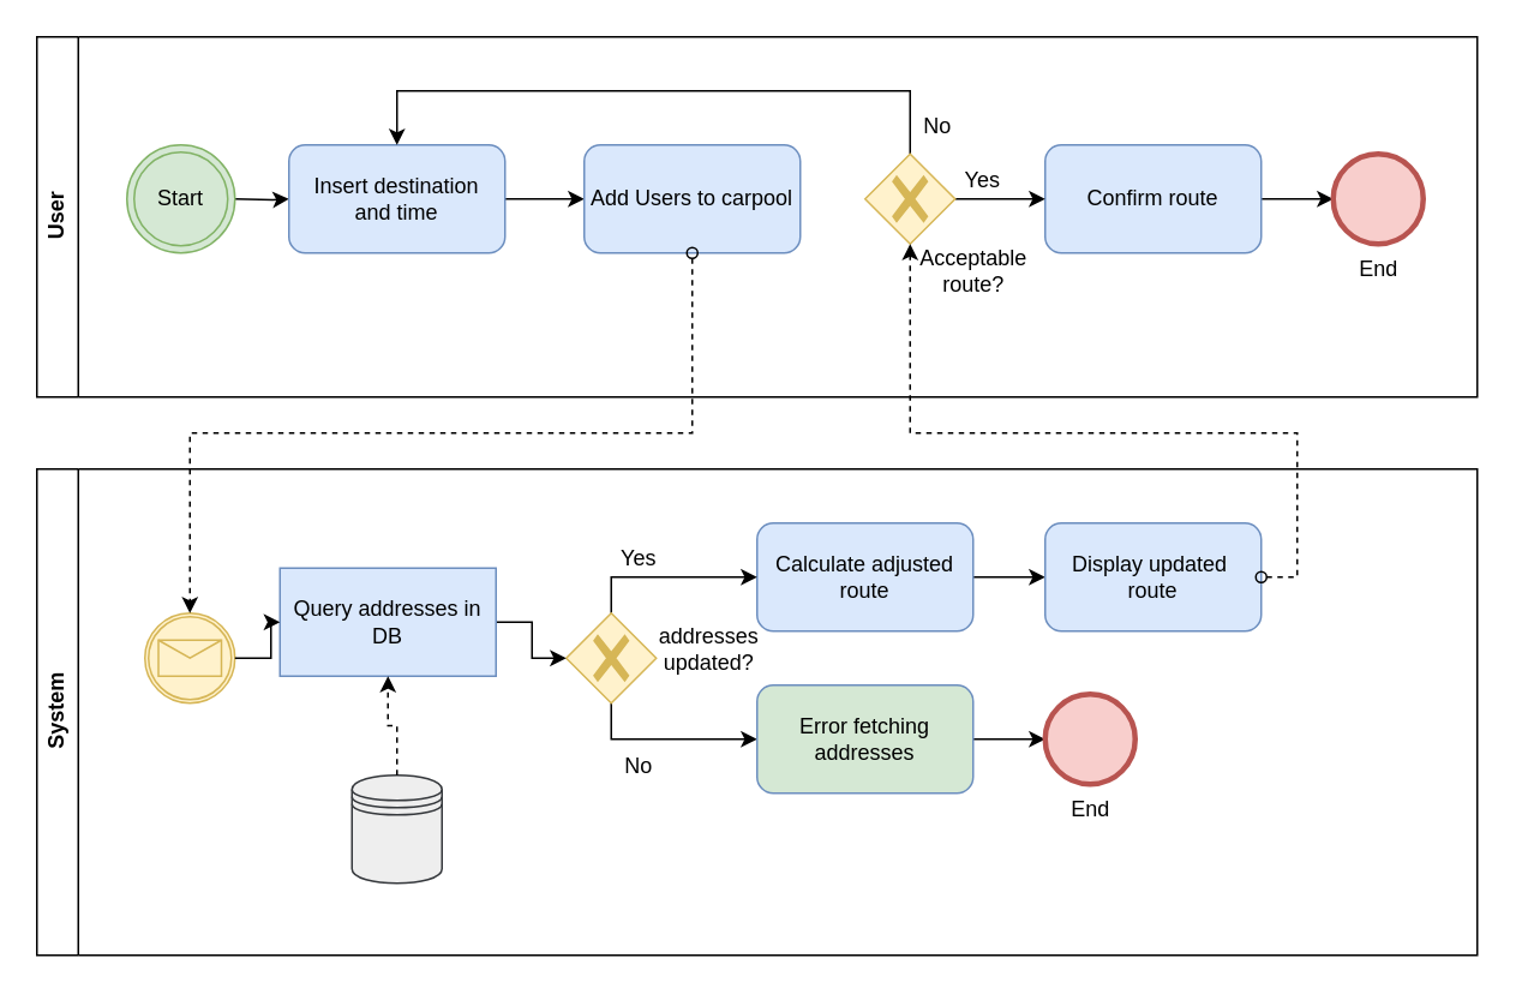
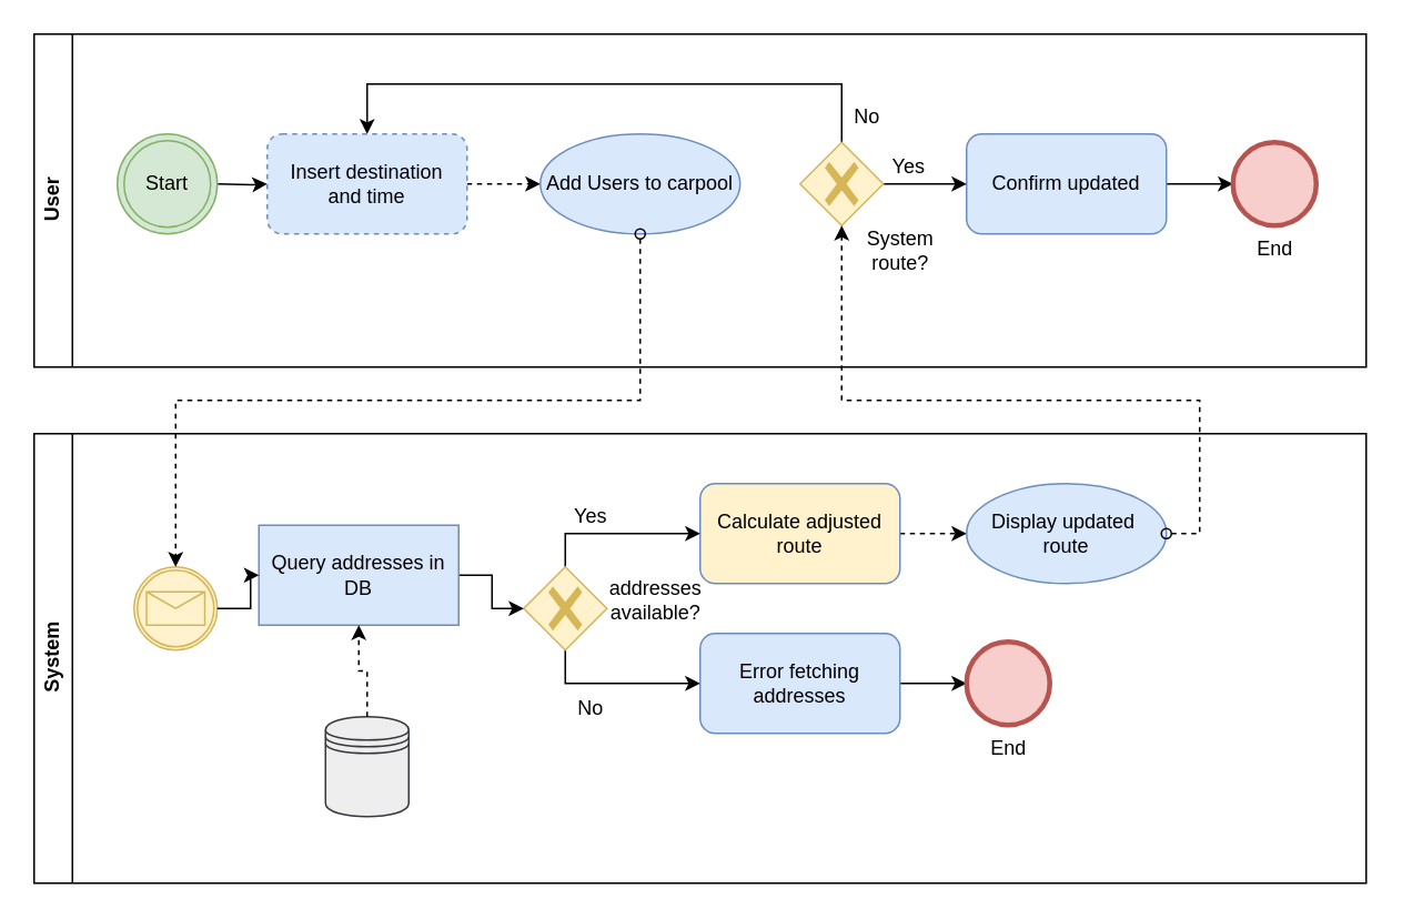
  <mxCell id="0" />
  <mxCell id="1" parent="0" />
  <mxCell id="2" value="User" style="swimlane;horizontal=0;whiteSpace=wrap;html=1;" parent="1" vertex="1"><mxGeometry x="20" y="20" width="800" height="200" as="geometry" /></mxCell>
- <mxCell id="3" value="Acceptable&lt;div&gt;route?&lt;/div&gt;" style="text;html=1;align=center;verticalAlign=middle;resizable=0;points=[];autosize=1;strokeColor=none;fillColor=none;" parent="2" vertex="1"><mxGeometry x="480" y="110" width="80" height="40" as="geometry" /></mxCell>
+ <mxCell id="3" value="System&lt;div&gt;route?&lt;/div&gt;" style="text;html=1;align=center;verticalAlign=middle;resizable=0;points=[];autosize=1;strokeColor=none;fillColor=none;" parent="2" vertex="1"><mxGeometry x="480" y="110" width="80" height="40" as="geometry" /></mxCell>
  <mxCell id="4" value="System" style="swimlane;horizontal=0;whiteSpace=wrap;html=1;startSize=23;" parent="1" vertex="1"><mxGeometry x="20" y="260" width="800" height="270" as="geometry"><mxRectangle x="80" y="240" width="40" height="50" as="alternateBounds" /></mxGeometry></mxCell>
  <mxCell id="5" value="Yes" style="text;html=1;align=center;verticalAlign=middle;resizable=0;points=[];autosize=1;strokeColor=none;fillColor=none;" parent="4" vertex="1"><mxGeometry x="314" y="35" width="40" height="30" as="geometry" /></mxCell>
  <mxCell id="6" value="No" style="text;html=1;align=center;verticalAlign=middle;resizable=0;points=[];autosize=1;strokeColor=none;fillColor=none;" parent="4" vertex="1"><mxGeometry x="314" y="150" width="40" height="30" as="geometry" /></mxCell>
- <mxCell id="7" value="" style="edgeStyle=orthogonalEdgeStyle;rounded=0;orthogonalLoop=1;jettySize=auto;html=1;" parent="4" source="8" target="12" edge="1"><mxGeometry relative="1" as="geometry" /></mxCell>
- <mxCell id="8" value="Calculate adjusted route" style="rounded=1;whiteSpace=wrap;html=1;fillColor=#dae8fc;strokeColor=#6c8ebf;" parent="4" vertex="1"><mxGeometry x="400" y="30" width="120" height="60" as="geometry" /></mxCell>
+ <mxCell id="7" value="" style="edgeStyle=orthogonalEdgeStyle;rounded=0;orthogonalLoop=1;jettySize=auto;html=1;dashed=1;" parent="4" source="8" target="12" edge="1"><mxGeometry relative="1" as="geometry" /></mxCell>
+ <mxCell id="8" value="Calculate adjusted route" style="rounded=1;whiteSpace=wrap;html=1;fillColor=#fff2cc;strokeColor=#6c8ebf;" parent="4" vertex="1"><mxGeometry x="400" y="30" width="120" height="60" as="geometry" /></mxCell>
  <mxCell id="9" value="" style="edgeStyle=orthogonalEdgeStyle;rounded=0;orthogonalLoop=1;jettySize=auto;html=1;exitX=0.5;exitY=0;exitDx=0;exitDy=0;exitPerimeter=0;" parent="4" source="11" target="8" edge="1"><mxGeometry relative="1" as="geometry" /></mxCell>
  <mxCell id="10" style="edgeStyle=orthogonalEdgeStyle;rounded=0;orthogonalLoop=1;jettySize=auto;html=1;entryX=0;entryY=0.5;entryDx=0;entryDy=0;exitX=0.5;exitY=1;exitDx=0;exitDy=0;exitPerimeter=0;" parent="4" source="11" target="21" edge="1"><mxGeometry relative="1" as="geometry" /></mxCell>
  <mxCell id="11" value="" style="points=[[0.25,0.25,0],[0.5,0,0],[0.75,0.25,0],[1,0.5,0],[0.75,0.75,0],[0.5,1,0],[0.25,0.75,0],[0,0.5,0]];shape=mxgraph.bpmn.gateway2;html=1;verticalLabelPosition=bottom;labelBackgroundColor=#ffffff;verticalAlign=top;align=center;perimeter=rhombusPerimeter;outlineConnect=0;outline=none;symbol=none;gwType=exclusive;fillColor=#fff2cc;strokeColor=#d6b656;" parent="4" vertex="1"><mxGeometry x="294" y="80" width="50" height="50" as="geometry" /></mxCell>
- <mxCell id="12" value="Display updated&amp;nbsp;&lt;div&gt;route&lt;/div&gt;" style="rounded=1;whiteSpace=wrap;html=1;fillColor=#dae8fc;strokeColor=#6c8ebf;" parent="4" vertex="1"><mxGeometry x="560" y="30" width="120" height="60" as="geometry" /></mxCell>
- <mxCell id="13" value="addresses&lt;div&gt;updated?&lt;/div&gt;" style="text;html=1;align=center;verticalAlign=middle;resizable=0;points=[];autosize=1;strokeColor=none;fillColor=none;" parent="4" vertex="1"><mxGeometry x="333" y="80" width="80" height="40" as="geometry" /></mxCell>
+ <mxCell id="12" value="Display updated&amp;nbsp;&lt;div&gt;route&lt;/div&gt;" style="ellipse;whiteSpace=wrap;html=1;fillColor=#dae8fc;strokeColor=#6c8ebf;" parent="4" vertex="1"><mxGeometry x="560" y="30" width="120" height="60" as="geometry" /></mxCell>
+ <mxCell id="13" value="addresses&lt;div&gt;available?&lt;/div&gt;" style="text;html=1;align=center;verticalAlign=middle;resizable=0;points=[];autosize=1;strokeColor=none;fillColor=none;" parent="4" vertex="1"><mxGeometry x="333" y="80" width="80" height="40" as="geometry" /></mxCell>
  <mxCell id="14" value="" style="points=[[0.145,0.145,0],[0.5,0,0],[0.855,0.145,0],[1,0.5,0],[0.855,0.855,0],[0.5,1,0],[0.145,0.855,0],[0,0.5,0]];shape=mxgraph.bpmn.event;html=1;verticalLabelPosition=bottom;labelBackgroundColor=#ffffff;verticalAlign=top;align=center;perimeter=ellipsePerimeter;outlineConnect=0;aspect=fixed;outline=catching;symbol=message;fillColor=#fff2cc;strokeColor=#d6b656;" parent="4" vertex="1"><mxGeometry x="60" y="80" width="50" height="50" as="geometry" /></mxCell>
  <mxCell id="15" value="" style="edgeStyle=orthogonalEdgeStyle;rounded=0;orthogonalLoop=1;jettySize=auto;html=1;entryX=0;entryY=0.5;entryDx=0;entryDy=0;entryPerimeter=0;" parent="4" source="16" target="11" edge="1"><mxGeometry relative="1" as="geometry" /></mxCell>
  <mxCell id="16" value="Query addresses in DB" style="points=[[0.25,0,0],[0.5,0,0],[0.75,0,0],[1,0.25,0],[1,0.5,0],[1,0.75,0],[0.75,1,0],[0.5,1,0],[0.25,1,0],[0,0.75,0],[0,0.5,0],[0,0.25,0]];shape=mxgraph.bpmn.task2;whiteSpace=wrap;rectStyle=rounded;size=10;html=1;container=1;expand=0;collapsible=0;taskMarker=service;fillColor=#dae8fc;strokeColor=#6c8ebf;" parent="4" vertex="1"><mxGeometry x="135" y="55" width="120" height="60" as="geometry" /></mxCell>
  <mxCell id="17" style="edgeStyle=orthogonalEdgeStyle;rounded=0;orthogonalLoop=1;jettySize=auto;html=1;entryX=0;entryY=0.5;entryDx=0;entryDy=0;entryPerimeter=0;" parent="4" source="14" target="16" edge="1"><mxGeometry relative="1" as="geometry" /></mxCell>
  <mxCell id="18" value="" style="shape=datastore;whiteSpace=wrap;html=1;fillColor=#eeeeee;strokeColor=#36393d;" parent="4" vertex="1"><mxGeometry x="175" y="170" width="50" height="60" as="geometry" /></mxCell>
  <mxCell id="19" value="" style="edgeStyle=orthogonalEdgeStyle;rounded=0;orthogonalLoop=1;jettySize=auto;html=1;entryX=0.5;entryY=1;entryDx=0;entryDy=0;entryPerimeter=0;exitX=0.5;exitY=0;exitDx=0;exitDy=0;dashed=1;endArrow=classic;startFill=0;startArrow=none;endFill=1;" parent="4" source="18" target="16" edge="1"><mxGeometry relative="1" as="geometry"><mxPoint x="175" y="193" as="sourcePoint" /><mxPoint x="150" y="135" as="targetPoint" /></mxGeometry></mxCell>
  <mxCell id="20" value="" style="edgeStyle=orthogonalEdgeStyle;rounded=0;orthogonalLoop=1;jettySize=auto;html=1;" parent="4" source="21" target="22" edge="1"><mxGeometry relative="1" as="geometry" /></mxCell>
- <mxCell id="21" value="Error fetching addresses" style="rounded=1;whiteSpace=wrap;html=1;fillColor=#d5e8d4;strokeColor=#6c8ebf;" parent="4" vertex="1"><mxGeometry x="400" y="120" width="120" height="60" as="geometry" /></mxCell>
+ <mxCell id="21" value="Error fetching addresses" style="rounded=1;whiteSpace=wrap;html=1;fillColor=#dae8fc;strokeColor=#6c8ebf;" parent="4" vertex="1"><mxGeometry x="400" y="120" width="120" height="60" as="geometry" /></mxCell>
  <mxCell id="22" value="End" style="points=[[0.145,0.145,0],[0.5,0,0],[0.855,0.145,0],[1,0.5,0],[0.855,0.855,0],[0.5,1,0],[0.145,0.855,0],[0,0.5,0]];shape=mxgraph.bpmn.event;html=1;verticalLabelPosition=bottom;labelBackgroundColor=#ffffff;verticalAlign=top;align=center;perimeter=ellipsePerimeter;outlineConnect=0;aspect=fixed;outline=end;symbol=terminate2;fillColor=#f8cecc;strokeColor=#b85450;" parent="4" vertex="1"><mxGeometry x="560" y="125" width="50" height="50" as="geometry" /></mxCell>
  <mxCell id="23" value="" style="edgeStyle=orthogonalEdgeStyle;rounded=0;orthogonalLoop=1;jettySize=auto;html=1;" parent="1" target="26" edge="1"><mxGeometry relative="1" as="geometry"><mxPoint x="130" y="110" as="sourcePoint" /></mxGeometry></mxCell>
  <mxCell id="24" value="Start" style="ellipse;shape=doubleEllipse;html=1;dashed=0;whiteSpace=wrap;aspect=fixed;fillColor=#d5e8d4;strokeColor=#82b366;" parent="1" vertex="1"><mxGeometry x="70" y="80" width="60" height="60" as="geometry" /></mxCell>
- <mxCell id="25" value="" style="edgeStyle=orthogonalEdgeStyle;rounded=0;orthogonalLoop=1;jettySize=auto;html=1;" parent="1" source="26" target="27" edge="1"><mxGeometry relative="1" as="geometry" /></mxCell>
- <mxCell id="26" value="Insert destination&lt;div&gt;and time&lt;/div&gt;" style="rounded=1;whiteSpace=wrap;html=1;fillColor=#dae8fc;strokeColor=#6c8ebf;" parent="1" vertex="1"><mxGeometry x="160" y="80" width="120" height="60" as="geometry" /></mxCell>
- <mxCell id="27" value="Add Users to carpool" style="rounded=1;whiteSpace=wrap;html=1;fillColor=#dae8fc;strokeColor=#6c8ebf;" parent="1" vertex="1"><mxGeometry x="324" y="80" width="120" height="60" as="geometry" /></mxCell>
+ <mxCell id="25" value="" style="edgeStyle=orthogonalEdgeStyle;rounded=0;orthogonalLoop=1;jettySize=auto;html=1;dashed=1;" parent="1" source="26" target="27" edge="1"><mxGeometry relative="1" as="geometry" /></mxCell>
+ <mxCell id="26" value="Insert destination&lt;div&gt;and time&lt;/div&gt;" style="rounded=1;whiteSpace=wrap;html=1;fillColor=#dae8fc;strokeColor=#6c8ebf;dashed=1;" parent="1" vertex="1"><mxGeometry x="160" y="80" width="120" height="60" as="geometry" /></mxCell>
+ <mxCell id="27" value="Add Users to carpool" style="ellipse;whiteSpace=wrap;html=1;fillColor=#dae8fc;strokeColor=#6c8ebf;" parent="1" vertex="1"><mxGeometry x="324" y="80" width="120" height="60" as="geometry" /></mxCell>
  <mxCell id="28" value="" style="edgeStyle=orthogonalEdgeStyle;rounded=0;orthogonalLoop=1;jettySize=auto;html=1;" parent="1" source="29" target="30" edge="1"><mxGeometry relative="1" as="geometry" /></mxCell>
- <mxCell id="29" value="Confirm route" style="rounded=1;whiteSpace=wrap;html=1;fillColor=#dae8fc;strokeColor=#6c8ebf;" parent="1" vertex="1"><mxGeometry x="580" y="80" width="120" height="60" as="geometry" /></mxCell>
+ <mxCell id="29" value="Confirm updated" style="rounded=1;whiteSpace=wrap;html=1;fillColor=#dae8fc;strokeColor=#6c8ebf;" parent="1" vertex="1"><mxGeometry x="580" y="80" width="120" height="60" as="geometry" /></mxCell>
  <mxCell id="30" value="End" style="points=[[0.145,0.145,0],[0.5,0,0],[0.855,0.145,0],[1,0.5,0],[0.855,0.855,0],[0.5,1,0],[0.145,0.855,0],[0,0.5,0]];shape=mxgraph.bpmn.event;html=1;verticalLabelPosition=bottom;labelBackgroundColor=#ffffff;verticalAlign=top;align=center;perimeter=ellipsePerimeter;outlineConnect=0;aspect=fixed;outline=end;symbol=terminate2;fillColor=#f8cecc;strokeColor=#b85450;" parent="1" vertex="1"><mxGeometry x="740" y="85" width="50" height="50" as="geometry" /></mxCell>
  <mxCell id="31" value="" style="edgeStyle=orthogonalEdgeStyle;rounded=0;orthogonalLoop=1;jettySize=auto;html=1;" parent="1" source="33" target="29" edge="1"><mxGeometry relative="1" as="geometry" /></mxCell>
  <mxCell id="32" style="edgeStyle=orthogonalEdgeStyle;rounded=0;orthogonalLoop=1;jettySize=auto;html=1;entryX=0.5;entryY=0;entryDx=0;entryDy=0;" parent="1" source="33" target="26" edge="1"><mxGeometry relative="1" as="geometry"><mxPoint x="460" y="20" as="targetPoint" /><Array as="points"><mxPoint x="505" y="50" /><mxPoint x="220" y="50" /></Array></mxGeometry></mxCell>
  <mxCell id="33" value="" style="points=[[0.25,0.25,0],[0.5,0,0],[0.75,0.25,0],[1,0.5,0],[0.75,0.75,0],[0.5,1,0],[0.25,0.75,0],[0,0.5,0]];shape=mxgraph.bpmn.gateway2;html=1;verticalLabelPosition=bottom;labelBackgroundColor=#ffffff;verticalAlign=top;align=center;perimeter=rhombusPerimeter;outlineConnect=0;outline=none;symbol=none;gwType=exclusive;fillColor=#fff2cc;strokeColor=#d6b656;" parent="1" vertex="1"><mxGeometry x="480" y="85" width="50" height="50" as="geometry" /></mxCell>
  <mxCell id="34" value="Yes" style="text;html=1;align=center;verticalAlign=middle;resizable=0;points=[];autosize=1;strokeColor=none;fillColor=none;" parent="1" vertex="1"><mxGeometry x="525" y="85" width="40" height="30" as="geometry" /></mxCell>
  <mxCell id="35" value="No" style="text;html=1;align=center;verticalAlign=middle;resizable=0;points=[];autosize=1;strokeColor=none;fillColor=none;" parent="1" vertex="1"><mxGeometry x="500" y="55" width="40" height="30" as="geometry" /></mxCell>
  <mxCell id="36" style="edgeStyle=orthogonalEdgeStyle;rounded=0;orthogonalLoop=1;jettySize=auto;html=1;entryX=0.5;entryY=0;entryDx=0;entryDy=0;entryPerimeter=0;exitX=0.5;exitY=1;exitDx=0;exitDy=0;dashed=1;startArrow=oval;startFill=0;" parent="1" source="27" target="14" edge="1"><mxGeometry relative="1" as="geometry"><Array as="points"><mxPoint x="384" y="240" /><mxPoint x="105" y="240" /></Array></mxGeometry></mxCell>
  <mxCell id="37" style="edgeStyle=orthogonalEdgeStyle;rounded=0;orthogonalLoop=1;jettySize=auto;html=1;exitX=1;exitY=0.5;exitDx=0;exitDy=0;dashed=1;startArrow=oval;startFill=0;" parent="1" source="12" target="33" edge="1"><mxGeometry relative="1" as="geometry"><Array as="points"><mxPoint x="720" y="320" /><mxPoint x="720" y="240" /><mxPoint x="505" y="240" /></Array></mxGeometry></mxCell>
